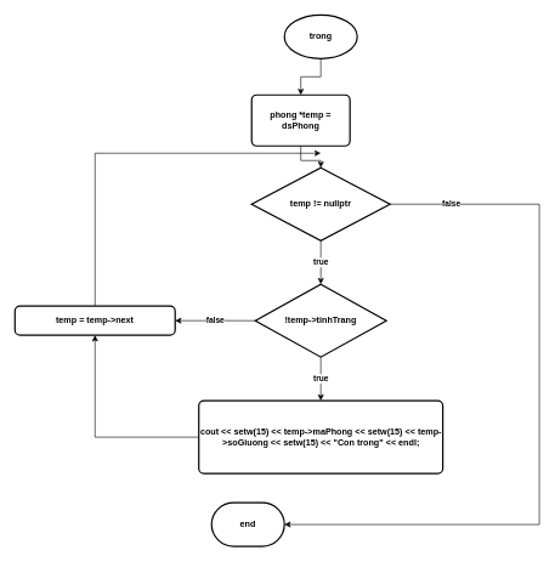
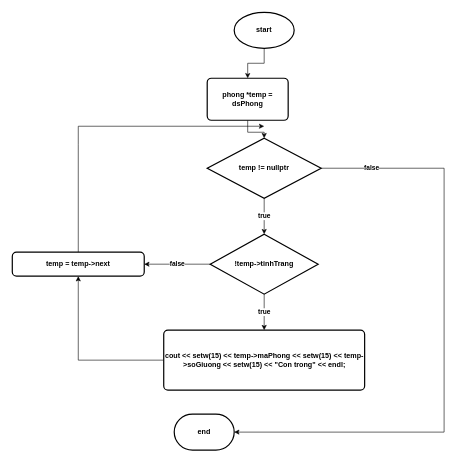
  <mxCell id="0" />
  <mxCell id="1" parent="0" />
  <mxCell id="2" style="edgeStyle=orthogonalEdgeStyle;rounded=0;orthogonalLoop=1;jettySize=auto;html=1;fontStyle=1" parent="1" source="3" target="5" edge="1"><mxGeometry relative="1" as="geometry"><mxPoint x="440" y="140" as="targetPoint" /></mxGeometry></mxCell>
- <mxCell id="3" value="trong" style="strokeWidth=2;html=1;shape=mxgraph.flowchart.start_1;whiteSpace=wrap;fontStyle=1" parent="1" vertex="1"><mxGeometry x="390" y="20" width="100" height="60" as="geometry" /></mxCell>
+ <mxCell id="3" value="start" style="strokeWidth=2;html=1;shape=mxgraph.flowchart.start_1;whiteSpace=wrap;fontStyle=1" parent="1" vertex="1"><mxGeometry x="390" y="20" width="100" height="60" as="geometry" /></mxCell>
  <mxCell id="4" style="edgeStyle=orthogonalEdgeStyle;rounded=0;orthogonalLoop=1;jettySize=auto;html=1;fontStyle=1" parent="1" source="5" target="8" edge="1"><mxGeometry relative="1" as="geometry"><mxPoint x="440" y="250" as="targetPoint" /></mxGeometry></mxCell>
  <mxCell id="5" value="phong *temp = dsPhong" style="rounded=1;whiteSpace=wrap;html=1;absoluteArcSize=1;arcSize=14;strokeWidth=2;fontStyle=1" parent="1" vertex="1"><mxGeometry x="345" y="130" width="135" height="70" as="geometry" /></mxCell>
  <mxCell id="6" value="true" style="edgeStyle=orthogonalEdgeStyle;rounded=0;orthogonalLoop=1;jettySize=auto;html=1;fontStyle=1" parent="1" source="8" target="11" edge="1"><mxGeometry relative="1" as="geometry"><mxPoint x="440" y="390" as="targetPoint" /></mxGeometry></mxCell>
  <mxCell id="7" value="false" style="edgeStyle=orthogonalEdgeStyle;rounded=0;orthogonalLoop=1;jettySize=auto;html=1;fontStyle=1" parent="1" source="8" target="16" edge="1"><mxGeometry x="-0.832" relative="1" as="geometry"><mxPoint x="740" y="740" as="targetPoint" /><Array as="points"><mxPoint x="740" y="280" /><mxPoint x="740" y="720" /></Array><mxPoint as="offset" /></mxGeometry></mxCell>
  <mxCell id="8" value="temp != nullptr" style="strokeWidth=2;html=1;shape=mxgraph.flowchart.decision;whiteSpace=wrap;fontStyle=1" parent="1" vertex="1"><mxGeometry x="345" y="230" width="190" height="100" as="geometry" /></mxCell>
  <mxCell id="9" value="true" style="edgeStyle=orthogonalEdgeStyle;rounded=0;orthogonalLoop=1;jettySize=auto;html=1;entryX=0.5;entryY=0;entryDx=0;entryDy=0;fontStyle=1" parent="1" source="11" target="13" edge="1"><mxGeometry relative="1" as="geometry"><mxPoint x="440" y="550" as="targetPoint" /></mxGeometry></mxCell>
  <mxCell id="10" value="false" style="edgeStyle=orthogonalEdgeStyle;rounded=0;orthogonalLoop=1;jettySize=auto;html=1;fontStyle=1" parent="1" source="11" target="15" edge="1"><mxGeometry relative="1" as="geometry"><mxPoint x="270" y="440" as="targetPoint" /></mxGeometry></mxCell>
  <mxCell id="11" value="!temp-&amp;gt;tinhTrang" style="strokeWidth=2;html=1;shape=mxgraph.flowchart.decision;whiteSpace=wrap;fontStyle=1" parent="1" vertex="1"><mxGeometry x="350" y="390" width="180" height="100" as="geometry" /></mxCell>
  <mxCell id="12" style="edgeStyle=orthogonalEdgeStyle;rounded=0;orthogonalLoop=1;jettySize=auto;html=1;entryX=0.5;entryY=1;entryDx=0;entryDy=0;fontStyle=1" parent="1" source="13" target="15" edge="1"><mxGeometry relative="1" as="geometry"><mxPoint x="100" y="600" as="targetPoint" /></mxGeometry></mxCell>
  <mxCell id="13" value="cout &amp;lt;&amp;lt; setw(15) &amp;lt;&amp;lt; temp-&amp;gt;maPhong &amp;lt;&amp;lt; setw(15) &amp;lt;&amp;lt; temp-&amp;gt;soGiuong &amp;lt;&amp;lt; setw(15) &amp;lt;&amp;lt; &quot;Con trong&quot; &amp;lt;&amp;lt; endl;" style="rounded=1;whiteSpace=wrap;html=1;absoluteArcSize=1;arcSize=14;strokeWidth=2;fontStyle=1" parent="1" vertex="1"><mxGeometry x="272.5" y="550" width="335" height="100" as="geometry" /></mxCell>
  <mxCell id="14" style="edgeStyle=orthogonalEdgeStyle;rounded=0;orthogonalLoop=1;jettySize=auto;html=1;fontStyle=1" parent="1" source="15" edge="1"><mxGeometry relative="1" as="geometry"><mxPoint x="440" y="210" as="targetPoint" /><Array as="points"><mxPoint x="130" y="240" /><mxPoint x="130" y="240" /></Array></mxGeometry></mxCell>
  <mxCell id="15" value="temp = temp-&amp;gt;next" style="rounded=1;whiteSpace=wrap;html=1;absoluteArcSize=1;arcSize=14;strokeWidth=2;fontStyle=1" parent="1" vertex="1"><mxGeometry y="420" width="220" height="40" as="geometry" x="20" /></mxCell>
  <mxCell id="16" value="end" style="strokeWidth=2;html=1;shape=mxgraph.flowchart.terminator;whiteSpace=wrap;fontStyle=1" parent="1" vertex="1"><mxGeometry x="290" y="690" width="100" height="60" as="geometry" /></mxCell>
